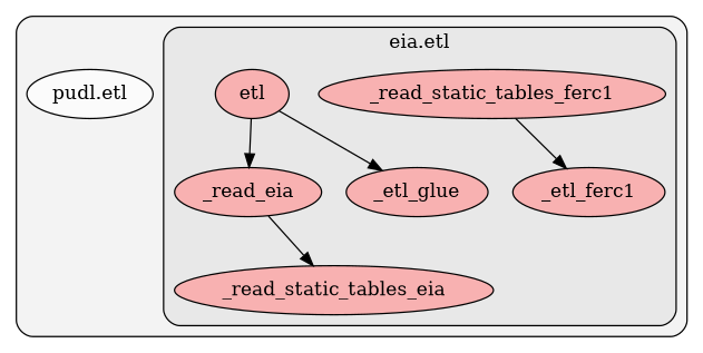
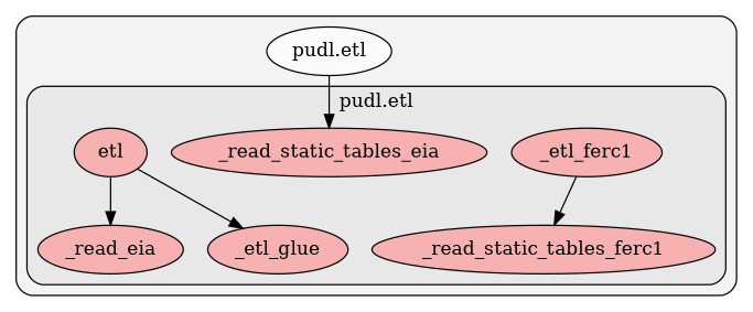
  digraph {
    clusterrank=local
    rankdir=TB
    node [fillcolor="#ff9999b2" fontcolor="#000000" group=0 style=filled]
    edge [color="#000000" style=solid]
    n1 [label=_read_eia]
    n2 [label=_etl_ferc1]
    n3 [label=_etl_glue]
    n4 [label=_read_static_tables_eia]
    n5 [label=_read_static_tables_ferc1]
    n6 [label=etl]
    n7 [fillcolor="#ffffffb2" label="pudl.etl"]
    subgraph cluster_1 {
      fillcolor="#80808018"
      style="filled,rounded"
      n7
      subgraph cluster_2 {
        fillcolor="#80808018"
-       label="eia.etl"
+       label="pudl.etl"
        style="filled,rounded"
        n1
        n2
        n3
        n4
        n5
        n6
      }
    }
-   n1 -> n4
-   n5 -> n2
+   n7 -> n4
+   n2 -> n5
    n6 -> n1
    n6 -> n3
  }
